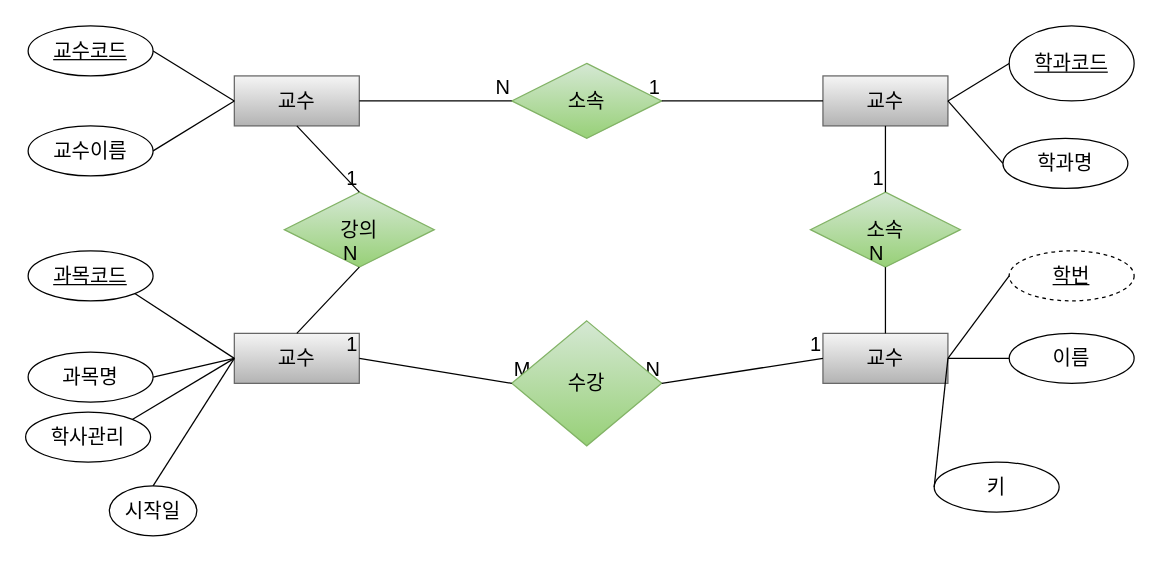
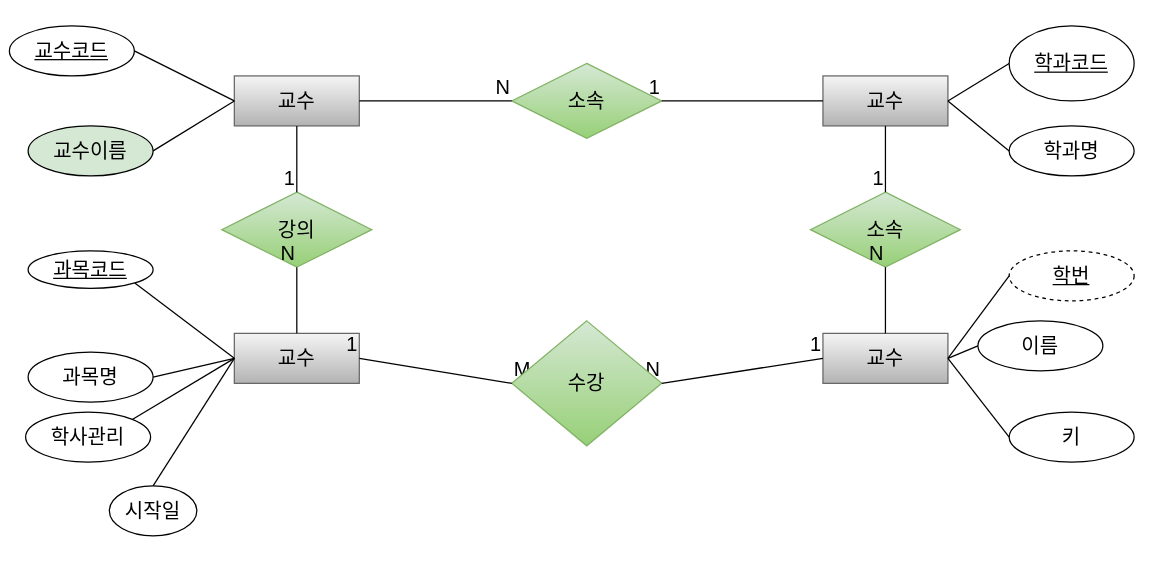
  <mxCell id="0" />
  <mxCell id="1" parent="0" />
  <mxCell id="2" value="" style="endArrow=none;html=1;rounded=0;fontSize=12;startSize=8;endSize=8;curved=1;exitX=0;exitY=0.5;exitDx=0;exitDy=0;entryX=1;entryY=0.5;entryDx=0;entryDy=0;" edge="1" parent="1" source="22" target="22"><mxGeometry relative="1" as="geometry"><mxPoint x="434" y="222" as="sourcePoint" /><mxPoint x="594" y="222" as="targetPoint" /></mxGeometry></mxCell>
  <mxCell id="3" value="M" style="resizable=0;html=1;whiteSpace=wrap;align=left;verticalAlign=bottom;fontSize=16;" connectable="0" vertex="1" parent="2"><mxGeometry x="-1" relative="1" as="geometry" /></mxCell>
  <mxCell id="4" value="N" style="resizable=0;html=1;whiteSpace=wrap;align=right;verticalAlign=bottom;fontSize=16;" connectable="0" vertex="1" parent="2"><mxGeometry x="1" relative="1" as="geometry" /></mxCell>
  <mxCell id="5" value="교수" style="whiteSpace=wrap;html=1;align=center;fontSize=16;fillColor=#f5f5f5;strokeColor=#666666;gradientColor=#b3b3b3;" vertex="1" parent="1"><mxGeometry x="187" y="60" width="100" height="40" as="geometry" /></mxCell>
  <mxCell id="6" value="교수" style="whiteSpace=wrap;html=1;align=center;fontSize=16;fillColor=#f5f5f5;gradientColor=#b3b3b3;strokeColor=#666666;" vertex="1" parent="1"><mxGeometry x="658" y="60" width="100" height="40" as="geometry" /></mxCell>
  <mxCell id="7" value="교수" style="whiteSpace=wrap;html=1;align=center;fontSize=16;fillColor=#f5f5f5;gradientColor=#b3b3b3;strokeColor=#666666;" vertex="1" parent="1"><mxGeometry x="187" y="266" width="100" height="40" as="geometry" /></mxCell>
  <mxCell id="8" value="교수" style="whiteSpace=wrap;html=1;align=center;fontSize=16;fillColor=#f5f5f5;gradientColor=#b3b3b3;strokeColor=#666666;" vertex="1" parent="1"><mxGeometry x="658" y="266" width="100" height="40" as="geometry" /></mxCell>
- <mxCell id="9" value="교수코드" style="ellipse;whiteSpace=wrap;html=1;align=center;fontStyle=4;fontSize=16;" vertex="1" parent="1"><mxGeometry x="22" y="20" width="100" height="40" as="geometry" /></mxCell>
- <mxCell id="10" value="교수이름" style="ellipse;whiteSpace=wrap;html=1;align=center;fontSize=16;" vertex="1" parent="1"><mxGeometry x="22" y="100" width="100" height="40" as="geometry" /></mxCell>
+ <mxCell id="9" value="교수코드" style="ellipse;whiteSpace=wrap;html=1;align=center;fontStyle=4;fontSize=16;" vertex="1" parent="1"><mxGeometry x="7" y="20" width="100" height="40" as="geometry" /></mxCell>
+ <mxCell id="10" value="교수이름" style="ellipse;whiteSpace=wrap;html=1;align=center;fontSize=16;fillColor=#d5e8d4;" vertex="1" parent="1"><mxGeometry x="22" y="100" width="100" height="40" as="geometry" /></mxCell>
  <mxCell id="11" value="과목명" style="ellipse;whiteSpace=wrap;html=1;align=center;fontSize=16;" vertex="1" parent="1"><mxGeometry x="22" y="281" width="100" height="40" as="geometry" /></mxCell>
  <mxCell id="12" value="학사관리" style="ellipse;whiteSpace=wrap;html=1;align=center;fontSize=16;" vertex="1" parent="1"><mxGeometry x="20" y="329" width="100" height="40" as="geometry" /></mxCell>
  <mxCell id="13" value="시작일" style="ellipse;whiteSpace=wrap;html=1;align=center;fontSize=16;" vertex="1" parent="1"><mxGeometry x="87" y="388" width="70" height="40" as="geometry" /></mxCell>
- <mxCell id="14" value="과목코드" style="ellipse;whiteSpace=wrap;html=1;align=center;fontStyle=4;fontSize=16;" vertex="1" parent="1"><mxGeometry x="22" y="200" width="100" height="40" as="geometry" /></mxCell>
+ <mxCell id="14" value="과목코드" style="ellipse;whiteSpace=wrap;html=1;align=center;fontStyle=4;fontSize=16;" vertex="1" parent="1"><mxGeometry x="22" y="200" width="100" height="30" as="geometry" /></mxCell>
  <mxCell id="15" value="학과코드" style="ellipse;whiteSpace=wrap;html=1;align=center;fontStyle=4;fontSize=16;" vertex="1" parent="1"><mxGeometry x="807" y="20" width="100" height="60" as="geometry" /></mxCell>
  <mxCell id="16" value="학번" style="ellipse;whiteSpace=wrap;html=1;align=center;fontStyle=4;fontSize=16;dashed=1;" vertex="1" parent="1"><mxGeometry x="807" y="200" width="100" height="40" as="geometry" /></mxCell>
- <mxCell id="17" value="학과명" style="ellipse;whiteSpace=wrap;html=1;align=center;fontSize=16;" vertex="1" parent="1"><mxGeometry x="802" y="110" width="100" height="40" as="geometry" /></mxCell>
- <mxCell id="18" value="이름" style="ellipse;whiteSpace=wrap;html=1;align=center;fontSize=16;" vertex="1" parent="1"><mxGeometry x="807" y="266" width="100" height="40" as="geometry" /></mxCell>
- <mxCell id="19" value="키" style="ellipse;whiteSpace=wrap;html=1;align=center;fontSize=16;" vertex="1" parent="1"><mxGeometry x="747" y="369" width="100" height="40" as="geometry" /></mxCell>
+ <mxCell id="17" value="학과명" style="ellipse;whiteSpace=wrap;html=1;align=center;fontSize=16;" vertex="1" parent="1"><mxGeometry x="807" y="100" width="100" height="40" as="geometry" /></mxCell>
+ <mxCell id="18" value="이름" style="ellipse;whiteSpace=wrap;html=1;align=center;fontSize=16;" vertex="1" parent="1"><mxGeometry x="782" y="256" width="100" height="40" as="geometry" /></mxCell>
+ <mxCell id="19" value="키" style="ellipse;whiteSpace=wrap;html=1;align=center;fontSize=16;" vertex="1" parent="1"><mxGeometry x="807" y="329" width="100" height="40" as="geometry" /></mxCell>
  <mxCell id="20" value="소속" style="shape=rhombus;perimeter=rhombusPerimeter;whiteSpace=wrap;html=1;align=center;fontSize=16;fillColor=#d5e8d4;gradientColor=#97d077;strokeColor=#82b366;" vertex="1" parent="1"><mxGeometry x="409" y="50" width="120" height="60" as="geometry" /></mxCell>
- <mxCell id="21" value="강의" style="shape=rhombus;perimeter=rhombusPerimeter;whiteSpace=wrap;html=1;align=center;fontSize=16;fillColor=#d5e8d4;gradientColor=#97d077;strokeColor=#82b366;" vertex="1" parent="1"><mxGeometry x="227" y="153" width="120" height="60" as="geometry" /></mxCell>
+ <mxCell id="21" value="강의" style="shape=rhombus;perimeter=rhombusPerimeter;whiteSpace=wrap;html=1;align=center;fontSize=16;fillColor=#d5e8d4;gradientColor=#97d077;strokeColor=#82b366;" vertex="1" parent="1"><mxGeometry x="177" y="153" width="120" height="60" as="geometry" /></mxCell>
  <mxCell id="22" value="수강" style="shape=rhombus;perimeter=rhombusPerimeter;whiteSpace=wrap;html=1;align=center;fontSize=16;fillColor=#d5e8d4;gradientColor=#97d077;strokeColor=#82b366;" vertex="1" parent="1"><mxGeometry x="409" y="256" width="120" height="100" as="geometry" /></mxCell>
  <mxCell id="23" value="소속" style="shape=rhombus;perimeter=rhombusPerimeter;whiteSpace=wrap;html=1;align=center;fontSize=16;fillColor=#d5e8d4;gradientColor=#97d077;strokeColor=#82b366;" vertex="1" parent="1"><mxGeometry x="648" y="153" width="120" height="60" as="geometry" /></mxCell>
  <mxCell id="24" value="" style="endArrow=none;html=1;rounded=0;fontSize=12;startSize=8;endSize=8;curved=1;entryX=0;entryY=0.5;entryDx=0;entryDy=0;exitX=1;exitY=0.5;exitDx=0;exitDy=0;" edge="1" parent="1" source="9" target="5"><mxGeometry relative="1" as="geometry"><mxPoint x="434" y="222" as="sourcePoint" /><mxPoint x="594" y="222" as="targetPoint" /></mxGeometry></mxCell>
  <mxCell id="25" value="" style="endArrow=none;html=1;rounded=0;fontSize=12;startSize=8;endSize=8;curved=1;entryX=0;entryY=0.5;entryDx=0;entryDy=0;exitX=1;exitY=0.5;exitDx=0;exitDy=0;" edge="1" parent="1" source="10" target="5"><mxGeometry relative="1" as="geometry"><mxPoint x="434" y="222" as="sourcePoint" /><mxPoint x="594" y="222" as="targetPoint" /></mxGeometry></mxCell>
  <mxCell id="26" value="" style="endArrow=none;html=1;rounded=0;fontSize=12;startSize=8;endSize=8;curved=1;entryX=1;entryY=1;entryDx=0;entryDy=0;exitX=0;exitY=0.5;exitDx=0;exitDy=0;" edge="1" parent="1" source="7" target="14"><mxGeometry relative="1" as="geometry"><mxPoint x="444" y="232" as="sourcePoint" /><mxPoint x="604" y="232" as="targetPoint" /></mxGeometry></mxCell>
  <mxCell id="27" value="" style="endArrow=none;html=1;rounded=0;fontSize=12;startSize=8;endSize=8;curved=1;entryX=1;entryY=0.5;entryDx=0;entryDy=0;exitX=0;exitY=0.5;exitDx=0;exitDy=0;" edge="1" parent="1" source="7" target="11"><mxGeometry relative="1" as="geometry"><mxPoint x="454" y="242" as="sourcePoint" /><mxPoint x="614" y="242" as="targetPoint" /></mxGeometry></mxCell>
  <mxCell id="28" value="" style="endArrow=none;html=1;rounded=0;fontSize=12;startSize=8;endSize=8;curved=1;entryX=1;entryY=0;entryDx=0;entryDy=0;exitX=0;exitY=0.5;exitDx=0;exitDy=0;" edge="1" parent="1" source="7" target="12"><mxGeometry relative="1" as="geometry"><mxPoint x="464" y="252" as="sourcePoint" /><mxPoint x="624" y="252" as="targetPoint" /></mxGeometry></mxCell>
  <mxCell id="29" value="" style="endArrow=none;html=1;rounded=0;fontSize=12;startSize=8;endSize=8;curved=1;entryX=0;entryY=0.5;entryDx=0;entryDy=0;exitX=0.5;exitY=0;exitDx=0;exitDy=0;" edge="1" parent="1" source="13" target="7"><mxGeometry relative="1" as="geometry"><mxPoint x="474" y="262" as="sourcePoint" /><mxPoint x="634" y="262" as="targetPoint" /></mxGeometry></mxCell>
  <mxCell id="30" value="" style="endArrow=none;html=1;rounded=0;fontSize=12;startSize=8;endSize=8;curved=1;entryX=1;entryY=0.5;entryDx=0;entryDy=0;exitX=0;exitY=0.5;exitDx=0;exitDy=0;" edge="1" parent="1" source="16" target="8"><mxGeometry relative="1" as="geometry"><mxPoint x="484" y="272" as="sourcePoint" /><mxPoint x="644" y="272" as="targetPoint" /></mxGeometry></mxCell>
  <mxCell id="31" value="" style="endArrow=none;html=1;rounded=0;fontSize=12;startSize=8;endSize=8;curved=1;entryX=0;entryY=0.5;entryDx=0;entryDy=0;exitX=1;exitY=0.5;exitDx=0;exitDy=0;" edge="1" parent="1" source="8" target="18"><mxGeometry relative="1" as="geometry"><mxPoint x="744" y="371" as="sourcePoint" /><mxPoint x="654" y="282" as="targetPoint" /></mxGeometry></mxCell>
  <mxCell id="32" value="" style="endArrow=none;html=1;rounded=0;fontSize=12;startSize=8;endSize=8;curved=1;entryX=0;entryY=0.5;entryDx=0;entryDy=0;exitX=1;exitY=0.5;exitDx=0;exitDy=0;" edge="1" parent="1" source="8" target="19"><mxGeometry relative="1" as="geometry"><mxPoint x="504" y="292" as="sourcePoint" /><mxPoint x="664" y="292" as="targetPoint" /></mxGeometry></mxCell>
  <mxCell id="33" value="" style="endArrow=none;html=1;rounded=0;fontSize=12;startSize=8;endSize=8;curved=1;entryX=0;entryY=0.5;entryDx=0;entryDy=0;exitX=1;exitY=0.5;exitDx=0;exitDy=0;" edge="1" parent="1" source="6" target="15"><mxGeometry relative="1" as="geometry"><mxPoint x="514" y="302" as="sourcePoint" /><mxPoint x="674" y="302" as="targetPoint" /></mxGeometry></mxCell>
  <mxCell id="34" value="" style="endArrow=none;html=1;rounded=0;fontSize=12;startSize=8;endSize=8;curved=1;entryX=0;entryY=0.5;entryDx=0;entryDy=0;exitX=1;exitY=0.5;exitDx=0;exitDy=0;" edge="1" parent="1" source="6" target="17"><mxGeometry relative="1" as="geometry"><mxPoint x="524" y="312" as="sourcePoint" /><mxPoint x="684" y="312" as="targetPoint" /></mxGeometry></mxCell>
  <mxCell id="35" value="" style="endArrow=none;html=1;rounded=0;fontSize=12;startSize=8;endSize=8;curved=1;entryX=0.5;entryY=0;entryDx=0;entryDy=0;exitX=0.5;exitY=1;exitDx=0;exitDy=0;" edge="1" parent="1" source="5" target="21"><mxGeometry relative="1" as="geometry"><mxPoint x="434" y="222" as="sourcePoint" /><mxPoint x="594" y="222" as="targetPoint" /></mxGeometry></mxCell>
  <mxCell id="36" value="1" style="resizable=0;html=1;whiteSpace=wrap;align=right;verticalAlign=bottom;fontSize=16;" connectable="0" vertex="1" parent="35"><mxGeometry x="1" relative="1" as="geometry" /></mxCell>
  <mxCell id="37" value="" style="endArrow=none;html=1;rounded=0;fontSize=12;startSize=8;endSize=8;curved=1;entryX=0.5;entryY=1;entryDx=0;entryDy=0;exitX=0.5;exitY=0;exitDx=0;exitDy=0;" edge="1" parent="1" source="7" target="21"><mxGeometry relative="1" as="geometry"><mxPoint x="434" y="222" as="sourcePoint" /><mxPoint x="594" y="222" as="targetPoint" /></mxGeometry></mxCell>
  <mxCell id="38" value="N" style="resizable=0;html=1;whiteSpace=wrap;align=right;verticalAlign=bottom;fontSize=16;" connectable="0" vertex="1" parent="37"><mxGeometry x="1" relative="1" as="geometry" /></mxCell>
  <mxCell id="39" value="" style="endArrow=none;html=1;rounded=0;fontSize=12;startSize=8;endSize=8;curved=1;exitX=0;exitY=0.5;exitDx=0;exitDy=0;entryX=1;entryY=0.5;entryDx=0;entryDy=0;" edge="1" parent="1" source="22" target="7"><mxGeometry relative="1" as="geometry"><mxPoint x="434" y="222" as="sourcePoint" /><mxPoint x="332" y="221" as="targetPoint" /></mxGeometry></mxCell>
  <mxCell id="40" value="1" style="resizable=0;html=1;whiteSpace=wrap;align=right;verticalAlign=bottom;fontSize=16;" connectable="0" vertex="1" parent="39"><mxGeometry x="1" relative="1" as="geometry" /></mxCell>
  <mxCell id="41" value="" style="endArrow=none;html=1;rounded=0;fontSize=12;startSize=8;endSize=8;curved=1;entryX=0;entryY=0.5;entryDx=0;entryDy=0;exitX=1;exitY=0.5;exitDx=0;exitDy=0;" edge="1" parent="1" source="22" target="8"><mxGeometry relative="1" as="geometry"><mxPoint x="434" y="222" as="sourcePoint" /><mxPoint x="594" y="222" as="targetPoint" /></mxGeometry></mxCell>
  <mxCell id="42" value="1" style="resizable=0;html=1;whiteSpace=wrap;align=right;verticalAlign=bottom;fontSize=16;" connectable="0" vertex="1" parent="41"><mxGeometry x="1" relative="1" as="geometry" /></mxCell>
  <mxCell id="43" value="" style="endArrow=none;html=1;rounded=0;fontSize=12;startSize=8;endSize=8;curved=1;entryX=0.5;entryY=1;entryDx=0;entryDy=0;exitX=0.5;exitY=0;exitDx=0;exitDy=0;" edge="1" parent="1" source="8" target="23"><mxGeometry relative="1" as="geometry"><mxPoint x="434" y="222" as="sourcePoint" /><mxPoint x="594" y="222" as="targetPoint" /></mxGeometry></mxCell>
  <mxCell id="44" value="N" style="resizable=0;html=1;whiteSpace=wrap;align=right;verticalAlign=bottom;fontSize=16;" connectable="0" vertex="1" parent="43"><mxGeometry x="1" relative="1" as="geometry" /></mxCell>
  <mxCell id="45" value="" style="endArrow=none;html=1;rounded=0;fontSize=12;startSize=8;endSize=8;curved=1;entryX=0.5;entryY=0;entryDx=0;entryDy=0;exitX=0.5;exitY=1;exitDx=0;exitDy=0;" edge="1" parent="1" source="6" target="23"><mxGeometry relative="1" as="geometry"><mxPoint x="434" y="222" as="sourcePoint" /><mxPoint x="594" y="222" as="targetPoint" /></mxGeometry></mxCell>
  <mxCell id="46" value="1" style="resizable=0;html=1;whiteSpace=wrap;align=right;verticalAlign=bottom;fontSize=16;" connectable="0" vertex="1" parent="45"><mxGeometry x="1" relative="1" as="geometry" /></mxCell>
  <mxCell id="47" value="" style="endArrow=none;html=1;rounded=0;fontSize=12;startSize=8;endSize=8;curved=1;entryX=1;entryY=0.5;entryDx=0;entryDy=0;exitX=0;exitY=0.5;exitDx=0;exitDy=0;" edge="1" parent="1" source="6" target="20"><mxGeometry relative="1" as="geometry"><mxPoint x="434" y="222" as="sourcePoint" /><mxPoint x="594" y="222" as="targetPoint" /></mxGeometry></mxCell>
  <mxCell id="48" value="1" style="resizable=0;html=1;whiteSpace=wrap;align=right;verticalAlign=bottom;fontSize=16;" connectable="0" vertex="1" parent="47"><mxGeometry x="1" relative="1" as="geometry" /></mxCell>
  <mxCell id="49" value="" style="endArrow=none;html=1;rounded=0;fontSize=12;startSize=8;endSize=8;curved=1;exitX=1;exitY=0.5;exitDx=0;exitDy=0;entryX=0;entryY=0.5;entryDx=0;entryDy=0;" edge="1" parent="1" source="5" target="20"><mxGeometry relative="1" as="geometry"><mxPoint x="434" y="222" as="sourcePoint" /><mxPoint x="594" y="222" as="targetPoint" /></mxGeometry></mxCell>
  <mxCell id="50" value="N" style="resizable=0;html=1;whiteSpace=wrap;align=right;verticalAlign=bottom;fontSize=16;" connectable="0" vertex="1" parent="49"><mxGeometry x="1" relative="1" as="geometry" /></mxCell>
